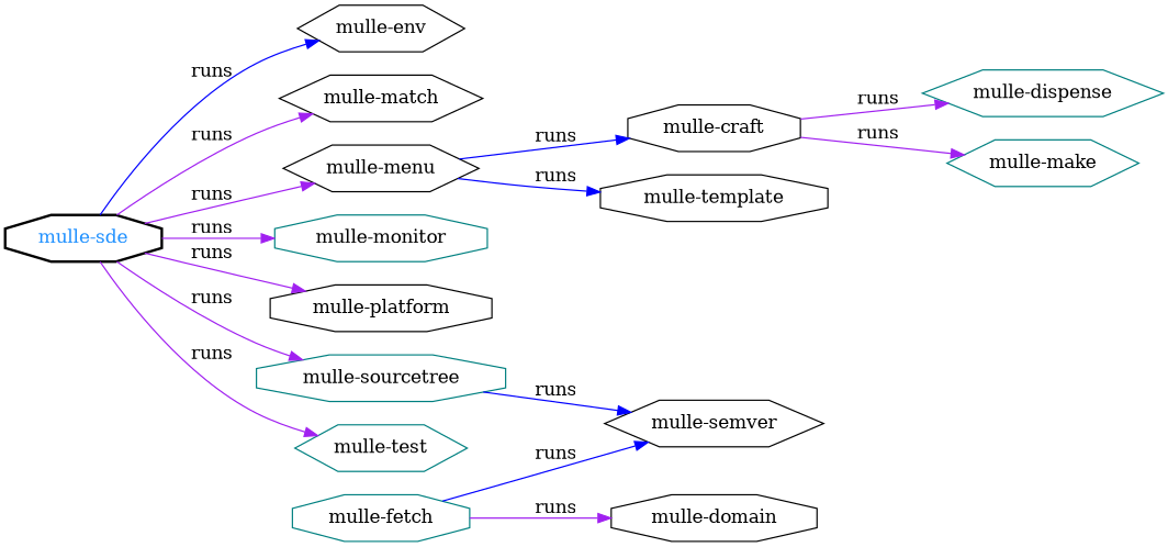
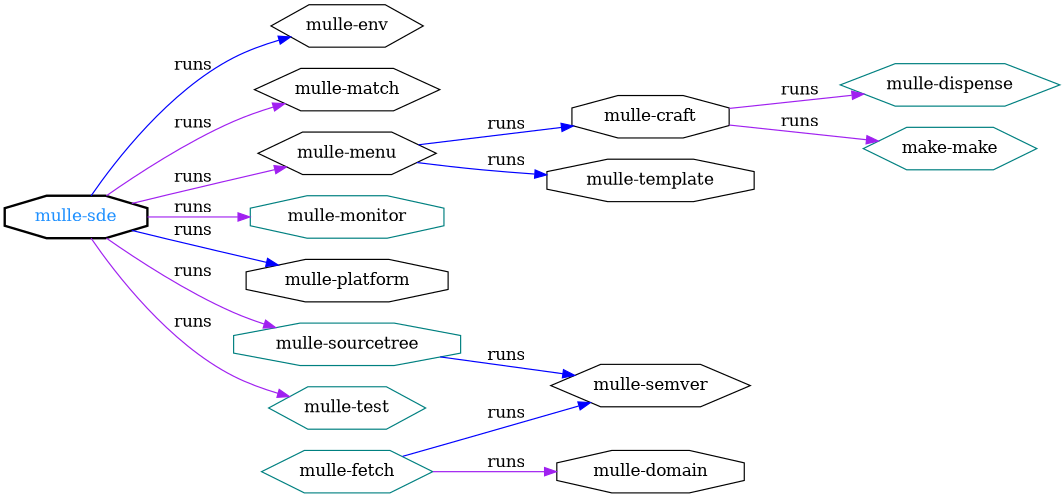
  digraph {
    rankdir=LR
    node [color=black shape=octagon]
    edge [color=purple]
    "mulle-craft"
    "mulle-dispense" [color=teal shape=hexagon]
-   "mulle-make" [color=teal shape=hexagon]
-   "mulle-fetch" [color=teal]
+   "mulle-make" [color=teal shape=hexagon label="make-make"]
+   "mulle-fetch" [color=teal shape=hexagon]
    "mulle-domain"
    "mulle-semver" [shape=hexagon]
    "mulle-sde" [fontcolor=dodgerblue penwidth=2]
    "mulle-env" [shape=hexagon]
    "mulle-match" [shape=hexagon]
    "mulle-menu" [shape=hexagon]
    "mulle-monitor" [color=teal]
    "mulle-platform"
    "mulle-sourcetree" [color=teal]
    "mulle-test" [color=teal shape=hexagon]
    "mulle-template"
    "mulle-craft" -> "mulle-dispense" [label=" runs"]
    "mulle-craft" -> "mulle-make" [label=" runs"]
    "mulle-fetch" -> "mulle-domain" [label=" runs"]
    "mulle-fetch" -> "mulle-semver" [color=blue label=" runs"]
    "mulle-sde" -> "mulle-env" [color=blue label=" runs"]
    "mulle-sde" -> "mulle-match" [label=" runs"]
    "mulle-sde" -> "mulle-menu" [label=" runs"]
    "mulle-sde" -> "mulle-monitor" [label=" runs"]
-   "mulle-sde" -> "mulle-platform" [label=" runs"]
+   "mulle-sde" -> "mulle-platform" [color=blue label=" runs"]
    "mulle-sde" -> "mulle-sourcetree" [label=" runs"]
    "mulle-sde" -> "mulle-test" [label=" runs"]
    "mulle-menu" -> "mulle-craft" [color=blue label=" runs"]
    "mulle-menu" -> "mulle-template" [color=blue label=" runs"]
    "mulle-sourcetree" -> "mulle-semver" [color=blue label=" runs"]
  }
